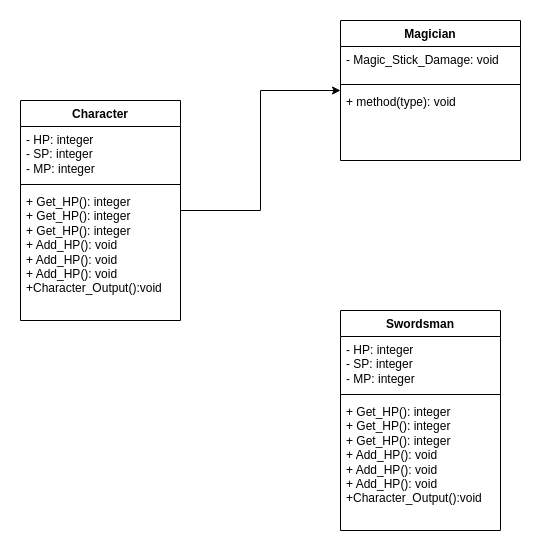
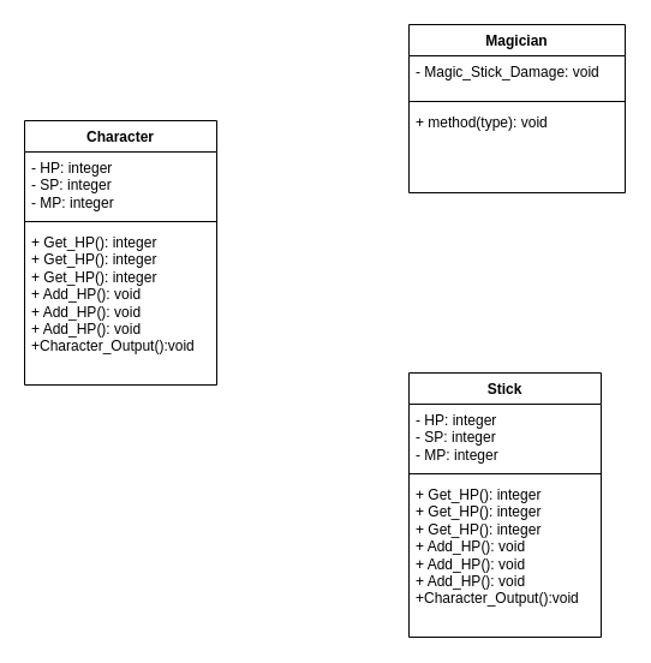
  <mxCell id="0" />
  <mxCell id="1" parent="0" />
- <mxCell id="2" value="" style="edgeStyle=orthogonalEdgeStyle;rounded=0;orthogonalLoop=1;jettySize=auto;html=1;" edge="1" parent="1" source="3" target="7"><mxGeometry relative="1" as="geometry" /></mxCell>
  <mxCell id="3" value="Character" style="swimlane;fontStyle=1;align=center;verticalAlign=top;childLayout=stackLayout;horizontal=1;startSize=26;horizontalStack=0;resizeParent=1;resizeParentMax=0;resizeLast=0;collapsible=1;marginBottom=0;whiteSpace=wrap;html=1;" vertex="1" parent="1"><mxGeometry x="20" y="100" width="160" height="220" as="geometry" /></mxCell>
  <mxCell id="4" value="- HP: integer&lt;br&gt;- SP: integer&lt;br&gt;- MP: integer" style="text;strokeColor=none;fillColor=none;align=left;verticalAlign=top;spacingLeft=4;spacingRight=4;overflow=hidden;rotatable=0;points=[[0,0.5],[1,0.5]];portConstraint=eastwest;whiteSpace=wrap;html=1;" vertex="1" parent="3"><mxGeometry y="26" width="160" height="54" as="geometry" /></mxCell>
  <mxCell id="5" value="" style="line;strokeWidth=1;fillColor=none;align=left;verticalAlign=middle;spacingTop=-1;spacingLeft=3;spacingRight=3;rotatable=0;labelPosition=right;points=[];portConstraint=eastwest;strokeColor=inherit;" vertex="1" parent="3"><mxGeometry y="80" width="160" height="8" as="geometry" /></mxCell>
  <mxCell id="6" value="+ Get_HP(): integer&lt;br&gt;+ Get_HP(): integer&lt;br&gt;+ Get_HP(): integer&lt;br&gt;+ Add_HP(): void&lt;br&gt;+ Add_HP(): void&lt;br&gt;+ Add_HP(): void&lt;br&gt;+Character_Output():void" style="text;strokeColor=none;fillColor=none;align=left;verticalAlign=top;spacingLeft=4;spacingRight=4;overflow=hidden;rotatable=0;points=[[0,0.5],[1,0.5]];portConstraint=eastwest;whiteSpace=wrap;html=1;" vertex="1" parent="3"><mxGeometry y="88" width="160" height="132" as="geometry" /></mxCell>
  <mxCell id="7" value="Magician" style="swimlane;fontStyle=1;align=center;verticalAlign=top;childLayout=stackLayout;horizontal=1;startSize=26;horizontalStack=0;resizeParent=1;resizeParentMax=0;resizeLast=0;collapsible=1;marginBottom=0;whiteSpace=wrap;html=1;" vertex="1" parent="1"><mxGeometry x="340" y="20" width="180" height="140" as="geometry" /></mxCell>
  <mxCell id="8" value="- Magic_Stick_Damage: void" style="text;strokeColor=none;fillColor=none;align=left;verticalAlign=top;spacingLeft=4;spacingRight=4;overflow=hidden;rotatable=0;points=[[0,0.5],[1,0.5]];portConstraint=eastwest;whiteSpace=wrap;html=1;" vertex="1" parent="7"><mxGeometry y="26" width="180" height="34" as="geometry" /></mxCell>
  <mxCell id="9" value="" style="line;strokeWidth=1;fillColor=none;align=left;verticalAlign=middle;spacingTop=-1;spacingLeft=3;spacingRight=3;rotatable=0;labelPosition=right;points=[];portConstraint=eastwest;strokeColor=inherit;" vertex="1" parent="7"><mxGeometry y="60" width="180" height="8" as="geometry" /></mxCell>
  <mxCell id="10" value="+ method(type): void" style="text;strokeColor=none;fillColor=none;align=left;verticalAlign=top;spacingLeft=4;spacingRight=4;overflow=hidden;rotatable=0;points=[[0,0.5],[1,0.5]];portConstraint=eastwest;whiteSpace=wrap;html=1;" vertex="1" parent="7"><mxGeometry y="68" width="180" height="72" as="geometry" /></mxCell>
- <mxCell id="11" value="Swordsman" style="swimlane;fontStyle=1;align=center;verticalAlign=top;childLayout=stackLayout;horizontal=1;startSize=26;horizontalStack=0;resizeParent=1;resizeParentMax=0;resizeLast=0;collapsible=1;marginBottom=0;whiteSpace=wrap;html=1;" vertex="1" parent="1"><mxGeometry x="340" y="310" width="160" height="220" as="geometry" /></mxCell>
+ <mxCell id="11" value="Stick" style="swimlane;fontStyle=1;align=center;verticalAlign=top;childLayout=stackLayout;horizontal=1;startSize=26;horizontalStack=0;resizeParent=1;resizeParentMax=0;resizeLast=0;collapsible=1;marginBottom=0;whiteSpace=wrap;html=1;" vertex="1" parent="1"><mxGeometry x="340" y="310" width="160" height="220" as="geometry" /></mxCell>
  <mxCell id="12" value="- HP: integer&lt;br&gt;- SP: integer&lt;br&gt;- MP: integer" style="text;strokeColor=none;fillColor=none;align=left;verticalAlign=top;spacingLeft=4;spacingRight=4;overflow=hidden;rotatable=0;points=[[0,0.5],[1,0.5]];portConstraint=eastwest;whiteSpace=wrap;html=1;" vertex="1" parent="11"><mxGeometry y="26" width="160" height="54" as="geometry" /></mxCell>
  <mxCell id="13" value="" style="line;strokeWidth=1;fillColor=none;align=left;verticalAlign=middle;spacingTop=-1;spacingLeft=3;spacingRight=3;rotatable=0;labelPosition=right;points=[];portConstraint=eastwest;strokeColor=inherit;" vertex="1" parent="11"><mxGeometry y="80" width="160" height="8" as="geometry" /></mxCell>
  <mxCell id="14" value="+ Get_HP(): integer&lt;br&gt;+ Get_HP(): integer&lt;br&gt;+ Get_HP(): integer&lt;br&gt;+ Add_HP(): void&lt;br&gt;+ Add_HP(): void&lt;br&gt;+ Add_HP(): void&lt;br&gt;+Character_Output():void" style="text;strokeColor=none;fillColor=none;align=left;verticalAlign=top;spacingLeft=4;spacingRight=4;overflow=hidden;rotatable=0;points=[[0,0.5],[1,0.5]];portConstraint=eastwest;whiteSpace=wrap;html=1;" vertex="1" parent="11"><mxGeometry y="88" width="160" height="132" as="geometry" /></mxCell>
